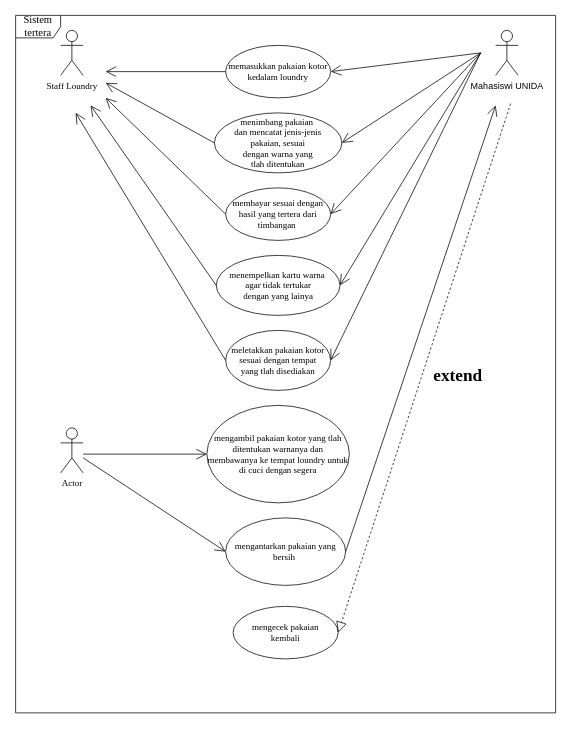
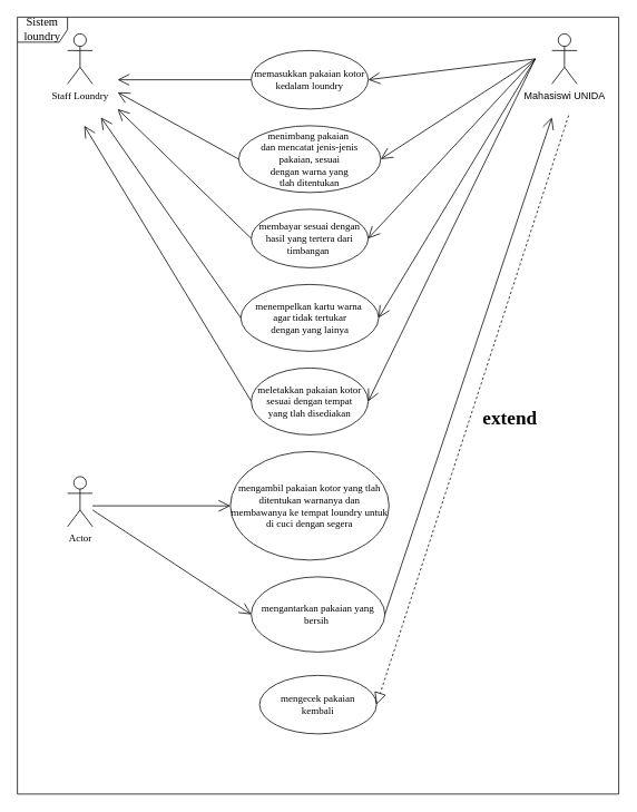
  <mxCell id="0" />
  <mxCell id="1" parent="0" />
  <mxCell id="2" value="Staff Loundry" style="shape=umlActor;verticalLabelPosition=bottom;verticalAlign=top;html=1;outlineConnect=0;fontFamily=Times New Roman;" parent="1" vertex="1"><mxGeometry x="80" y="40" width="30" height="60" as="geometry" /></mxCell>
  <mxCell id="3" value="Mahasiswi UNIDA" style="shape=umlActor;verticalLabelPosition=bottom;verticalAlign=top;html=1;outlineConnect=0;" parent="1" vertex="1"><mxGeometry x="660" y="40" width="30" height="60" as="geometry" /></mxCell>
  <mxCell id="4" value="memasukkan pakaian kotor&lt;br&gt;kedalam loundry" style="ellipse;whiteSpace=wrap;html=1;fontFamily=Times New Roman;" parent="1" vertex="1"><mxGeometry x="300" y="60" width="140" height="70" as="geometry" /></mxCell>
  <mxCell id="5" value="menimbang pakaian&amp;nbsp;&lt;br&gt;dan mencatat jenis-jenis&lt;br&gt;pakaian, sesuai&lt;br&gt;dengan warna yang&lt;br&gt;tlah ditentukan" style="ellipse;whiteSpace=wrap;html=1;fontFamily=Times New Roman;" parent="1" vertex="1"><mxGeometry x="285" y="150" width="170" height="80" as="geometry" /></mxCell>
  <mxCell id="6" value="membayar sesuai dengan hasil yang tertera dari timbangan&amp;nbsp;" style="ellipse;whiteSpace=wrap;html=1;fontFamily=Times New Roman;" parent="1" vertex="1"><mxGeometry x="300" y="250" width="140" height="70" as="geometry" /></mxCell>
  <mxCell id="7" value="menempelkan kartu warna&amp;nbsp;&lt;br&gt;agar tidak tertukar&lt;br&gt;dengan yang lainya" style="ellipse;whiteSpace=wrap;html=1;fontFamily=Times New Roman;" parent="1" vertex="1"><mxGeometry x="287.5" y="340" width="165" height="80" as="geometry" /></mxCell>
  <mxCell id="8" value="meletakkan pakaian kotor sesuai dengan tempat&lt;br&gt;yang tlah disediakan" style="ellipse;whiteSpace=wrap;html=1;fontFamily=Times New Roman;" parent="1" vertex="1"><mxGeometry x="300" y="440" width="140" height="80" as="geometry" /></mxCell>
  <mxCell id="9" value="Actor" style="shape=umlActor;verticalLabelPosition=bottom;verticalAlign=top;html=1;fontFamily=Times New Roman;" parent="1" vertex="1"><mxGeometry x="80" y="570" width="30" height="60" as="geometry" /></mxCell>
  <mxCell id="10" value="mengambil pakaian kotor yang tlah ditentukan warnanya dan membawanya ke tempat loundry untuk di cuci dengan segera" style="ellipse;whiteSpace=wrap;html=1;fontFamily=Times New Roman;" parent="1" vertex="1"><mxGeometry x="275" y="540" width="190" height="130" as="geometry" /></mxCell>
  <mxCell id="11" value="" style="endArrow=open;endFill=1;endSize=12;html=1;fontFamily=Times New Roman;entryX=1;entryY=0.5;entryDx=0;entryDy=0;" parent="1" target="4" edge="1"><mxGeometry width="160" relative="1" as="geometry"><mxPoint x="640" y="70" as="sourcePoint" /><mxPoint x="470" y="300" as="targetPoint" /></mxGeometry></mxCell>
  <mxCell id="12" value="" style="endArrow=open;endFill=1;endSize=12;html=1;fontFamily=Times New Roman;entryX=1;entryY=0.5;entryDx=0;entryDy=0;" parent="1" target="5" edge="1"><mxGeometry width="160" relative="1" as="geometry"><mxPoint x="640" y="70" as="sourcePoint" /><mxPoint x="460" y="180" as="targetPoint" /></mxGeometry></mxCell>
  <mxCell id="13" value="" style="endArrow=open;endFill=1;endSize=12;html=1;fontFamily=Times New Roman;entryX=1;entryY=0.5;entryDx=0;entryDy=0;" parent="1" target="6" edge="1"><mxGeometry width="160" relative="1" as="geometry"><mxPoint x="640" y="70" as="sourcePoint" /><mxPoint x="470" y="300" as="targetPoint" /></mxGeometry></mxCell>
  <mxCell id="14" value="" style="endArrow=open;endFill=1;endSize=12;html=1;fontFamily=Times New Roman;entryX=1;entryY=0.5;entryDx=0;entryDy=0;" parent="1" target="7" edge="1"><mxGeometry width="160" relative="1" as="geometry"><mxPoint x="640" y="70" as="sourcePoint" /><mxPoint x="470" y="300" as="targetPoint" /></mxGeometry></mxCell>
  <mxCell id="15" value="" style="endArrow=open;endFill=1;endSize=12;html=1;fontFamily=Times New Roman;entryX=1;entryY=0.5;entryDx=0;entryDy=0;" parent="1" target="8" edge="1"><mxGeometry width="160" relative="1" as="geometry"><mxPoint x="640" y="70" as="sourcePoint" /><mxPoint x="470" y="300" as="targetPoint" /></mxGeometry></mxCell>
  <mxCell id="16" value="" style="endArrow=open;endFill=1;endSize=12;html=1;fontFamily=Times New Roman;entryX=0;entryY=0.5;entryDx=0;entryDy=0;" parent="1" target="10" edge="1"><mxGeometry width="160" relative="1" as="geometry"><mxPoint x="110" y="605" as="sourcePoint" /><mxPoint x="200" y="540" as="targetPoint" /></mxGeometry></mxCell>
  <mxCell id="17" value="mengantarkan pakaian yang bersih&amp;nbsp;" style="ellipse;whiteSpace=wrap;html=1;fontFamily=Times New Roman;" parent="1" vertex="1"><mxGeometry x="300" y="690" width="160" height="90" as="geometry" /></mxCell>
  <mxCell id="18" value="" style="endArrow=open;endFill=1;endSize=12;html=1;fontFamily=Times New Roman;entryX=0;entryY=0.5;entryDx=0;entryDy=0;" parent="1" target="17" edge="1"><mxGeometry width="160" relative="1" as="geometry"><mxPoint x="110" y="610" as="sourcePoint" /><mxPoint x="470" y="550" as="targetPoint" /></mxGeometry></mxCell>
  <mxCell id="19" value="" style="endArrow=open;endFill=1;endSize=12;html=1;fontFamily=Times New Roman;" parent="1" edge="1"><mxGeometry width="160" relative="1" as="geometry"><mxPoint x="460" y="735" as="sourcePoint" /><mxPoint x="660" y="140" as="targetPoint" /></mxGeometry></mxCell>
  <mxCell id="20" value="" style="endArrow=open;endFill=1;endSize=12;html=1;fontFamily=Times New Roman;exitX=0;exitY=0.5;exitDx=0;exitDy=0;" parent="1" source="4" edge="1"><mxGeometry width="160" relative="1" as="geometry"><mxPoint x="340" y="300" as="sourcePoint" /><mxPoint x="140" y="95" as="targetPoint" /></mxGeometry></mxCell>
  <mxCell id="21" value="" style="endArrow=open;endFill=1;endSize=12;html=1;fontFamily=Times New Roman;exitX=0;exitY=0.5;exitDx=0;exitDy=0;" parent="1" source="5" edge="1"><mxGeometry width="160" relative="1" as="geometry"><mxPoint x="340" y="300" as="sourcePoint" /><mxPoint x="140" y="110" as="targetPoint" /></mxGeometry></mxCell>
  <mxCell id="22" value="" style="endArrow=open;endFill=1;endSize=12;html=1;fontFamily=Times New Roman;exitX=0;exitY=0.5;exitDx=0;exitDy=0;" parent="1" source="6" edge="1"><mxGeometry width="160" relative="1" as="geometry"><mxPoint x="340" y="300" as="sourcePoint" /><mxPoint x="140" y="130" as="targetPoint" /></mxGeometry></mxCell>
  <mxCell id="23" value="" style="endArrow=open;endFill=1;endSize=12;html=1;fontFamily=Times New Roman;exitX=0;exitY=0.5;exitDx=0;exitDy=0;" parent="1" source="7" edge="1"><mxGeometry width="160" relative="1" as="geometry"><mxPoint x="340" y="300" as="sourcePoint" /><mxPoint x="120" y="140" as="targetPoint" /></mxGeometry></mxCell>
  <mxCell id="24" value="" style="endArrow=open;endFill=1;endSize=12;html=1;fontFamily=Times New Roman;exitX=0;exitY=0.5;exitDx=0;exitDy=0;" parent="1" source="8" edge="1"><mxGeometry width="160" relative="1" as="geometry"><mxPoint x="340" y="300" as="sourcePoint" /><mxPoint x="100" y="150" as="targetPoint" /></mxGeometry></mxCell>
  <mxCell id="25" value="mengecek pakaian &lt;br&gt;kembali" style="ellipse;whiteSpace=wrap;html=1;fontFamily=Times New Roman;" parent="1" vertex="1"><mxGeometry x="310" y="808" width="140" height="70" as="geometry" /></mxCell>
  <mxCell id="26" value="extend&#10;" style="text;align=center;fontStyle=1;verticalAlign=middle;spacingLeft=3;spacingRight=3;strokeColor=none;rotatable=0;points=[[0,0.5],[1,0.5]];portConstraint=eastwest;fontFamily=Times New Roman;fontSize=23;" parent="1" vertex="1"><mxGeometry x="540" y="470" width="140" height="83" as="geometry" /></mxCell>
  <mxCell id="27" value="" style="endArrow=block;dashed=1;endFill=0;endSize=12;html=1;fontFamily=Times New Roman;fontSize=23;entryX=1;entryY=0.5;entryDx=0;entryDy=0;" parent="1" target="25" edge="1"><mxGeometry width="160" relative="1" as="geometry"><mxPoint x="680" y="137.647" as="sourcePoint" /><mxPoint x="500" y="460" as="targetPoint" /></mxGeometry></mxCell>
- <mxCell id="28" value="&lt;font style=&quot;font-size: 14px&quot;&gt;Sistem tertera&lt;/font&gt;" style="shape=umlFrame;whiteSpace=wrap;html=1;fontFamily=Times New Roman;fontSize=12;" parent="1" vertex="1"><mxGeometry x="20" y="20" width="720" height="930" as="geometry" /></mxCell>
+ <mxCell id="28" value="&lt;font style=&quot;font-size: 14px&quot;&gt;Sistem loundry&lt;/font&gt;" style="shape=umlFrame;whiteSpace=wrap;html=1;fontFamily=Times New Roman;fontSize=12;" parent="1" vertex="1"><mxGeometry x="20" y="20" width="720" height="930" as="geometry" /></mxCell>
